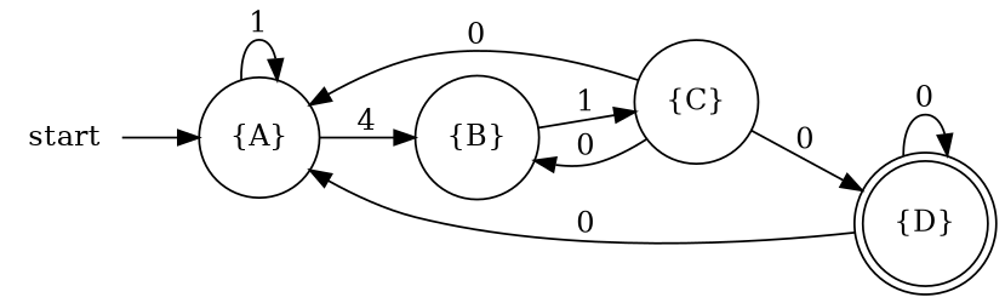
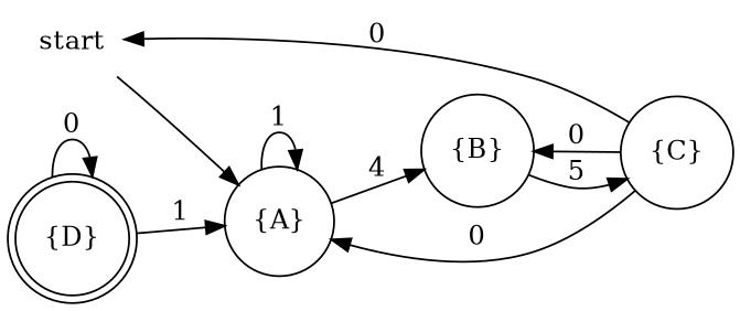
  digraph {
    rankdir=LR
    node [shape=circle]
    start [shape=none]
    "{A}"
    "{B}"
    "{D}" [shape=doublecircle]
    "{C}"
    start -> "{A}"
    "{A}" -> "{A}" [label=1]
    "{A}" -> "{B}" [label=4]
-   "{B}" -> "{C}" [label=1]
-   "{D}" -> "{A}" [label=0]
+   "{B}" -> "{C}" [label=5]
+   "{D}" -> "{A}" [label=1]
    "{D}" -> "{D}" [label=0]
    "{C}" -> "{A}" [label=0]
    "{C}" -> "{B}" [label=0]
-   "{C}" -> "{D}" [label=0]
+   "{C}" -> start [label=0]
  }
